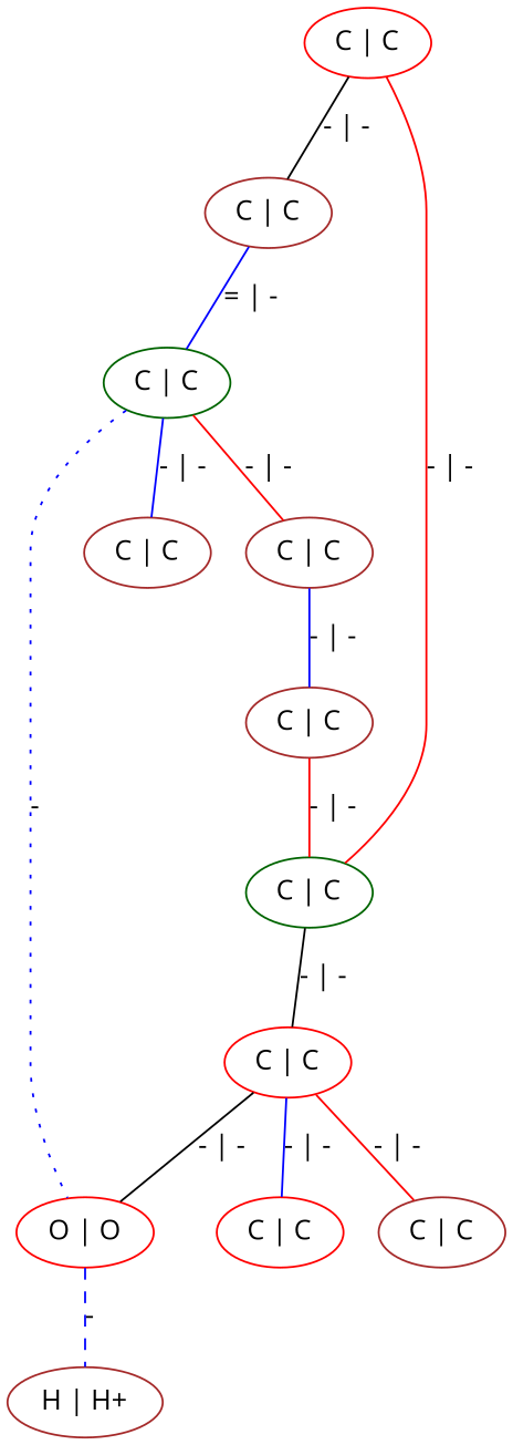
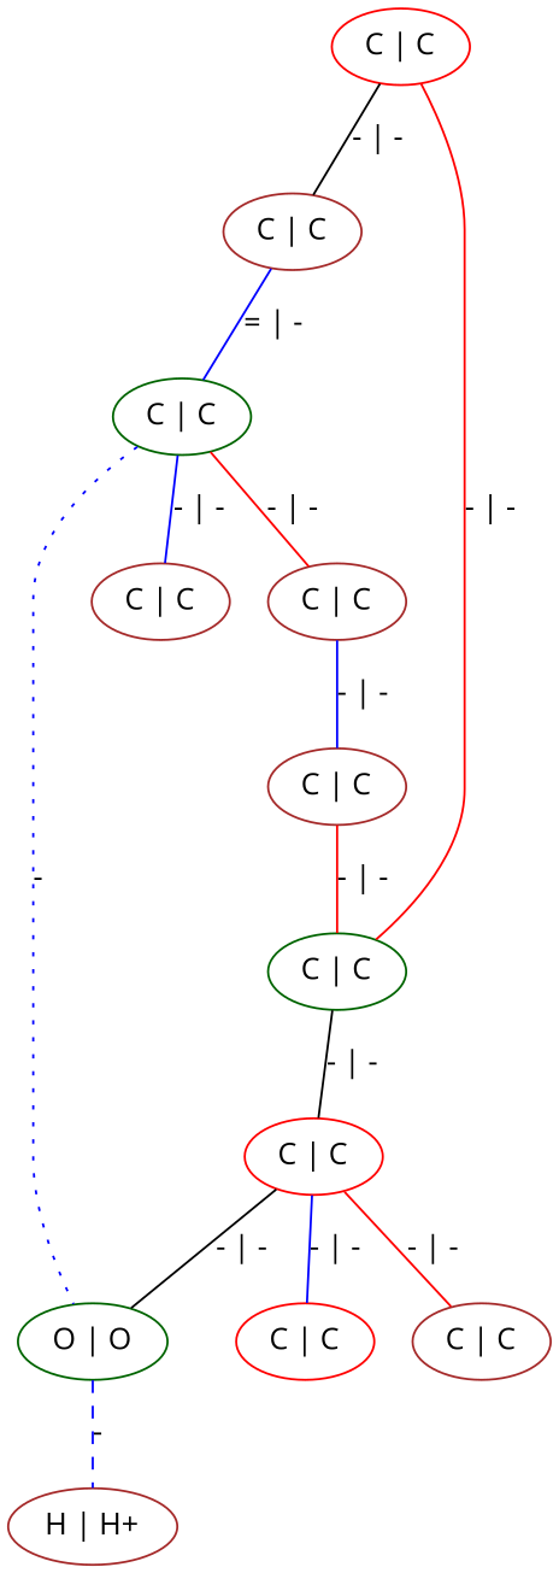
  graph {
    fontname="Open Sans"
    node [color=brown fontname="Open Sans"]
    edge [color=blue fontname="Open Sans"]
    n1 [label="C | C" color=red]
    n2 [label="C | C"]
    n3 [label="C | C" color=darkgreen]
    n4 [label="C | C" color=darkgreen]
    n5 [label="C | C"]
    n6 [label="C | C"]
-   n7 [label="O | O" color=red]
+   n7 [label="O | O" color=darkgreen]
    n8 [label="C | C"]
    n9 [label="C | C" color=red]
    n10 [label="C | C"]
    n11 [label="C | C" color=red]
    n12 [label="H | H+"]
    n1 -- n2 [label="- | -" color=black]
    n1 -- n3 [label="- | -" color=red]
    n2 -- n4 [label="= | -"]
    n3 -- n9 [label="- | -" color=black]
    n4 -- n5 [label="- | -" color=red]
    n4 -- n6 [label="- | -"]
    n4 -- n7 [label="-" style=dotted]
    n5 -- n8 [label="- | -"]
    n7 -- n12 [label="-" style=dashed]
    n8 -- n3 [label="- | -" color=red]
    n9 -- n7 [label="- | -" color=black]
    n9 -- n10 [label="- | -" color=red]
    n9 -- n11 [label="- | -"]
  }
